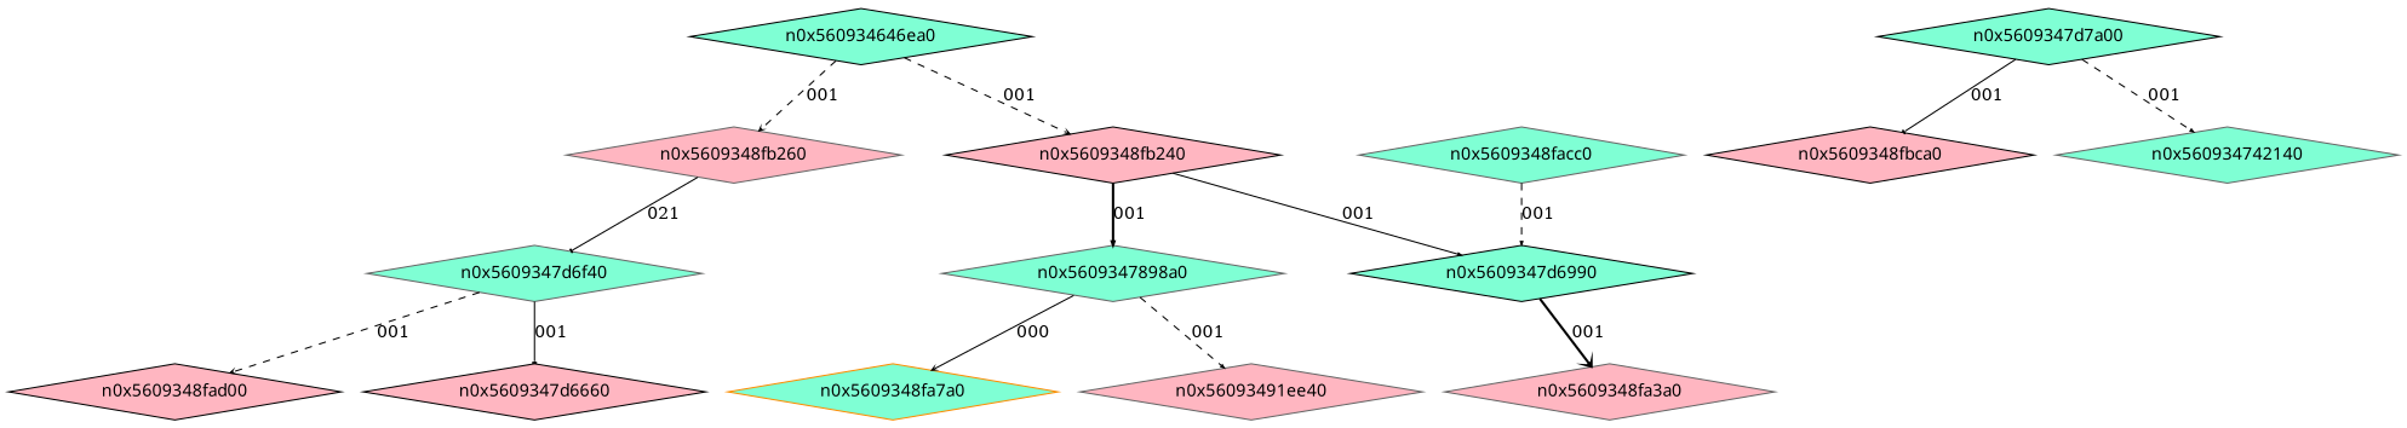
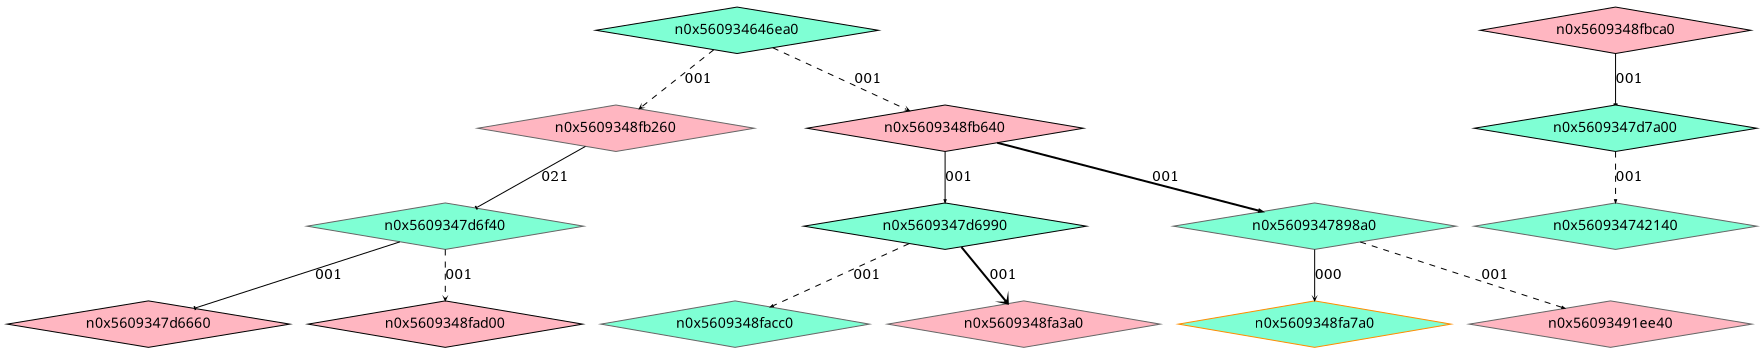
  digraph {
    node [color=black fillcolor=aquamarine fontname=Terminus shape=diamond style=filled]
    edge [arrowhead=vee arrowsize=.3 style=dashed]
    n0x560934646ea0 [height=.1 width=.1]
    n0x5609348fb260 [color=gray40 fillcolor=lightpink height=.1 width=.1]
-   n0x5609348fb240 [fillcolor=lightpink height=.1 width=.1]
+   n0x5609348fb240 [fillcolor=lightpink height=.1 width=.1 label=n0x5609348fb640]
    n0x5609347d6f40 [color=gray40 height=.1 width=.1]
    n5 [height=.1 label=n0x5609347d6990 width=.1]
    n0x5609347898a0 [color=gray40 height=.1 width=.1]
    n0x5609347d6660 [fillcolor=lightpink height=.1 width=.1]
    n0x5609348fad00 [fillcolor=lightpink height=.1 width=.1]
    n0x5609347d7a00 [height=.1 width=.1]
    n0x5609348fbca0 [fillcolor=lightpink height=.1 width=.1]
    n0x560934742140 [color=gray40 height=.1 width=.1]
    n0x5609348facc0 [color=gray40 height=.1 width=.1]
    n0x5609348fa3a0 [color=gray40 fillcolor=lightpink height=.1 width=.1]
    n0x5609348fa7a0 [color=darkorange height=.1 width=.1]
    n0x56093491ee40 [color=gray40 fillcolor=lightpink height=.1 width=.1]
    n0x560934646ea0 -> n0x5609348fb260 [label=001]
    n0x560934646ea0 -> n0x5609348fb240 [label=001]
    n0x5609348fb260 -> n0x5609347d6f40 [arrowhead=tee label=021 style=solid]
    n0x5609348fb240 -> n5 [arrowhead=normal label=001 style=solid]
    n0x5609348fb240 -> n0x5609347898a0 [arrowhead=normal label=001 style=bold]
    n0x5609347d6f40 -> n0x5609347d6660 [arrowhead=tee label=001 style=solid]
    n0x5609347d6f40 -> n0x5609348fad00 [label=001]
-   n0x5609348facc0 -> n5 [arrowhead=normal label=001]
+   n5 -> n0x5609348facc0 [arrowhead=normal label=001]
    n5 -> n0x5609348fa3a0 [label=001 style=bold]
    n0x5609347898a0 -> n0x5609348fa7a0 [label=000 style=solid]
    n0x5609347898a0 -> n0x56093491ee40 [arrowhead=normal label=001]
-   n0x5609347d7a00 -> n0x5609348fbca0 [arrowhead=tee label=001 style=solid]
+   n0x5609348fbca0 -> n0x5609347d7a00 [arrowhead=tee label=001 style=solid]
    n0x5609347d7a00 -> n0x560934742140 [arrowhead=normal label=001]
  }
